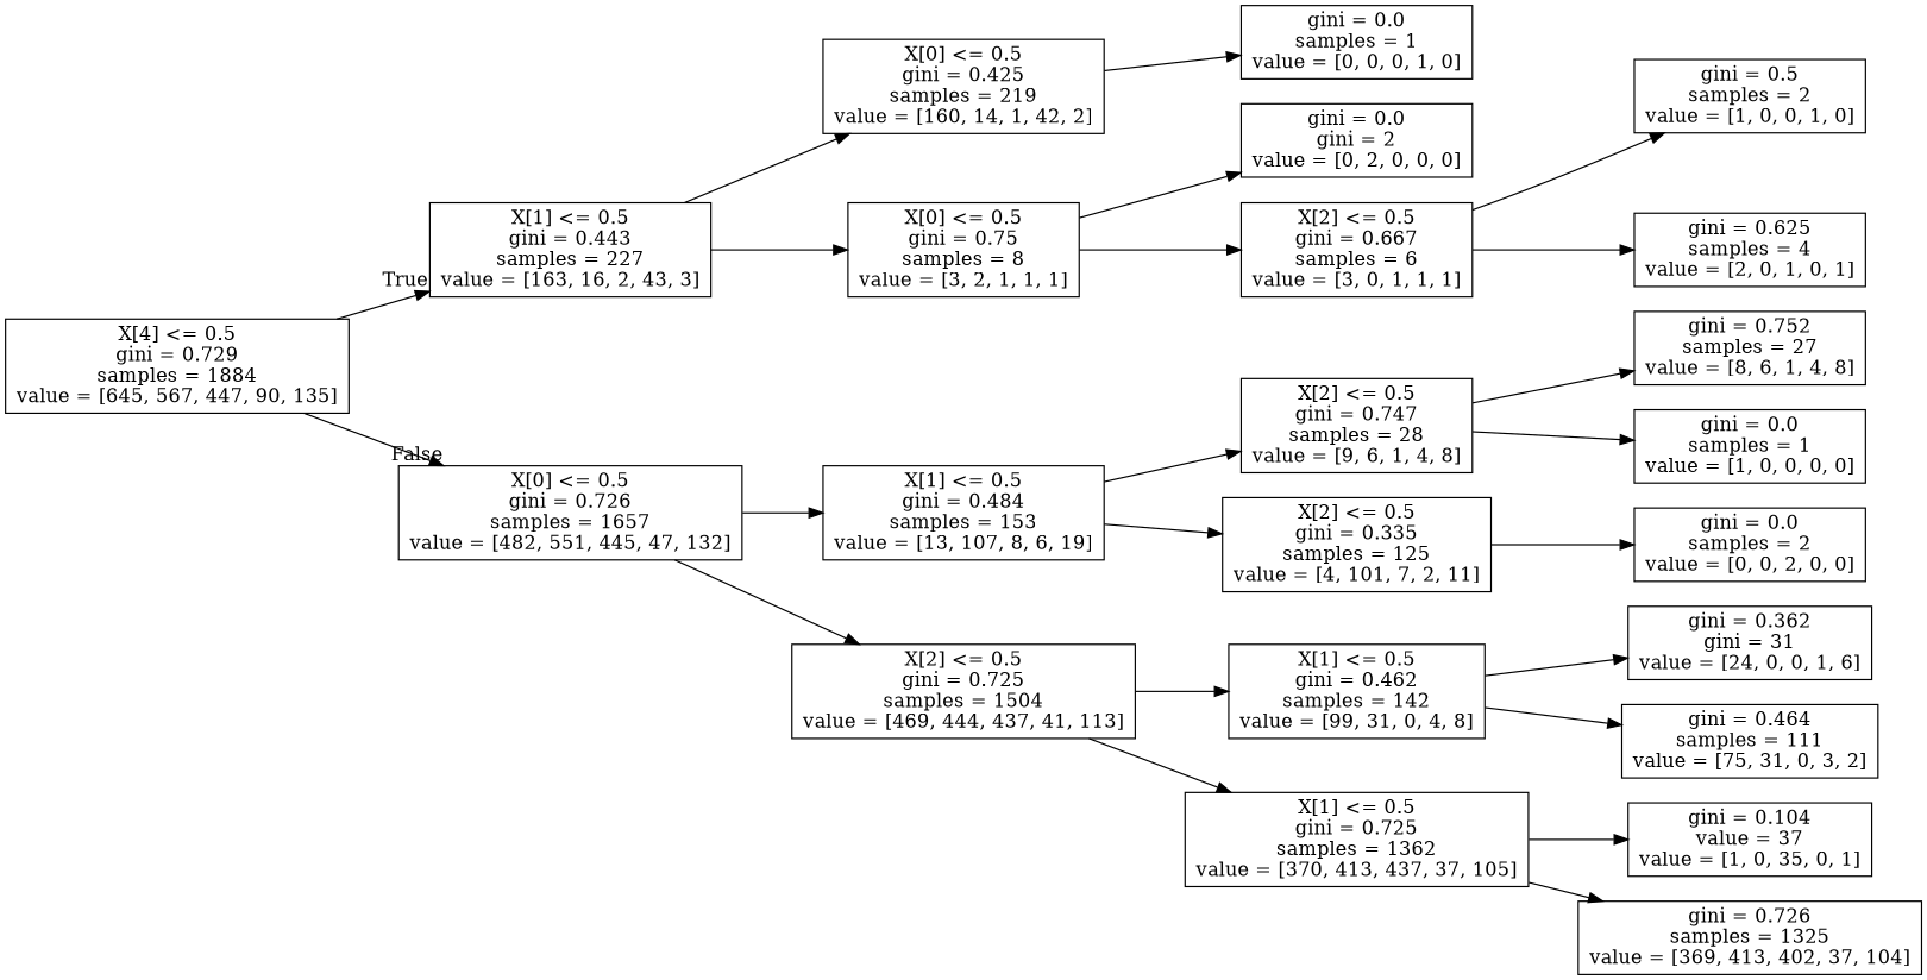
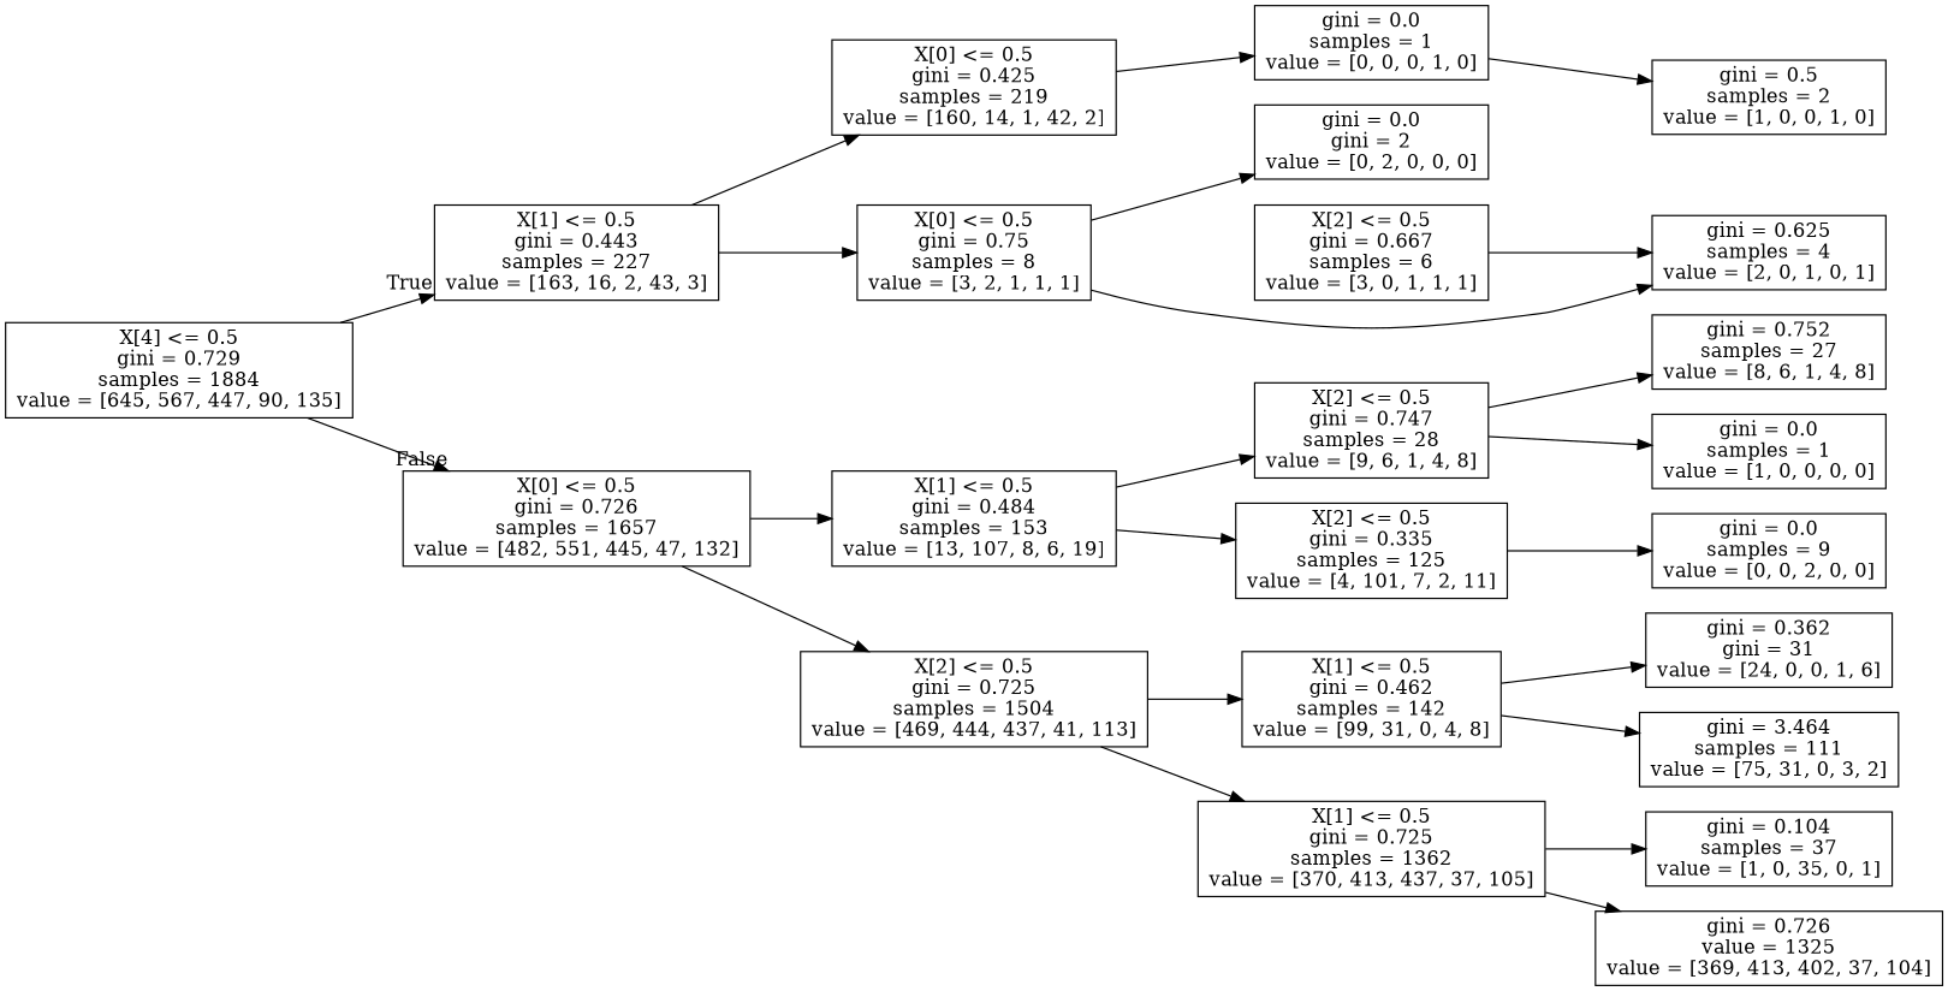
  digraph {
    rankdir=LR
    node [shape=box]
    n1 [label="X[4] <= 0.5\ngini = 0.729\nsamples = 1884\nvalue = [645, 567, 447, 90, 135]"]
    n2 [label="X[1] <= 0.5\ngini = 0.443\nsamples = 227\nvalue = [163, 16, 2, 43, 3]"]
    n3 [label="X[0] <= 0.5\ngini = 0.726\nsamples = 1657\nvalue = [482, 551, 445, 47, 132]"]
    n4 [label="X[0] <= 0.5\ngini = 0.425\nsamples = 219\nvalue = [160, 14, 1, 42, 2]"]
    n5 [label="X[0] <= 0.5\ngini = 0.75\nsamples = 8\nvalue = [3, 2, 1, 1, 1]"]
    n6 [label="X[1] <= 0.5\ngini = 0.484\nsamples = 153\nvalue = [13, 107, 8, 6, 19]"]
    n7 [label="X[2] <= 0.5\ngini = 0.725\nsamples = 1504\nvalue = [469, 444, 437, 41, 113]"]
    n8 [label="gini = 0.0\nsamples = 1\nvalue = [0, 0, 0, 1, 0]"]
    n9 [label="gini = 0.0\ngini = 2\nvalue = [0, 2, 0, 0, 0]"]
    n10 [label="X[2] <= 0.5\ngini = 0.667\nsamples = 6\nvalue = [3, 0, 1, 1, 1]"]
    n11 [label="gini = 0.5\nsamples = 2\nvalue = [1, 0, 0, 1, 0]"]
    n12 [label="gini = 0.625\nsamples = 4\nvalue = [2, 0, 1, 0, 1]"]
    n13 [label="X[2] <= 0.5\ngini = 0.747\nsamples = 28\nvalue = [9, 6, 1, 4, 8]"]
    n14 [label="X[2] <= 0.5\ngini = 0.335\nsamples = 125\nvalue = [4, 101, 7, 2, 11]"]
    n15 [label="X[1] <= 0.5\ngini = 0.462\nsamples = 142\nvalue = [99, 31, 0, 4, 8]"]
    n16 [label="X[1] <= 0.5\ngini = 0.725\nsamples = 1362\nvalue = [370, 413, 437, 37, 105]"]
    n17 [label="gini = 0.752\nsamples = 27\nvalue = [8, 6, 1, 4, 8]"]
    n18 [label="gini = 0.0\nsamples = 1\nvalue = [1, 0, 0, 0, 0]"]
-   n19 [label="gini = 0.0\nsamples = 2\nvalue = [0, 0, 2, 0, 0]"]
+   n19 [label="gini = 0.0\nsamples = 9\nvalue = [0, 0, 2, 0, 0]"]
    n20 [label="gini = 0.362\ngini = 31\nvalue = [24, 0, 0, 1, 6]"]
-   n21 [label="gini = 0.464\nsamples = 111\nvalue = [75, 31, 0, 3, 2]"]
-   n22 [label="gini = 0.104\nvalue = 37\nvalue = [1, 0, 35, 0, 1]"]
-   n23 [label="gini = 0.726\nsamples = 1325\nvalue = [369, 413, 402, 37, 104]"]
+   n21 [label="gini = 3.464\nsamples = 111\nvalue = [75, 31, 0, 3, 2]"]
+   n22 [label="gini = 0.104\nsamples = 37\nvalue = [1, 0, 35, 0, 1]"]
+   n23 [label="gini = 0.726\nvalue = 1325\nvalue = [369, 413, 402, 37, 104]"]
    n1 -> n2 [headlabel=True labelangle=45 labeldistance=2.5]
    n1 -> n3 [headlabel=False labelangle=-45 labeldistance=2.5]
    n2 -> n4
    n2 -> n5
    n3 -> n6
    n3 -> n7
    n4 -> n8
    n5 -> n9
-   n5 -> n10
+   n5 -> n12
    n6 -> n13
    n6 -> n14
    n7 -> n15
    n7 -> n16
-   n10 -> n11
+   n8 -> n11
    n10 -> n12
    n13 -> n17
    n13 -> n18
    n14 -> n19
    n15 -> n20
    n15 -> n21
    n16 -> n22
    n16 -> n23
  }
